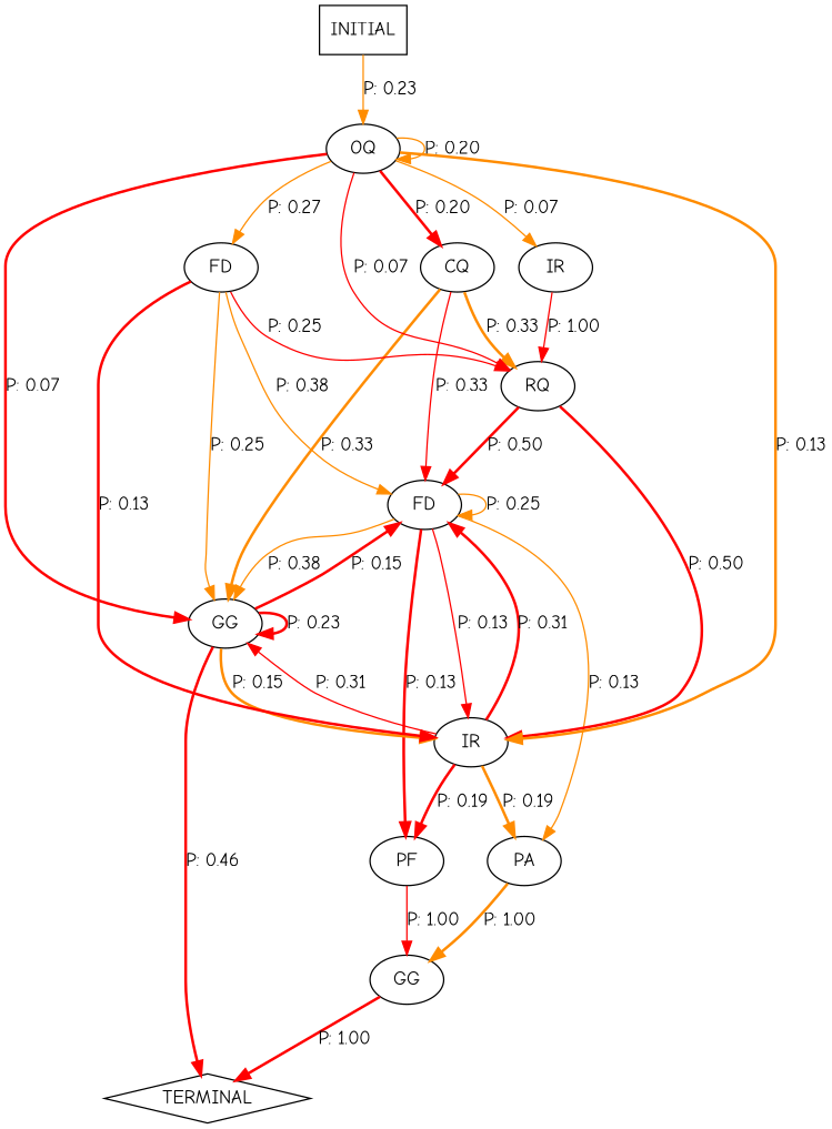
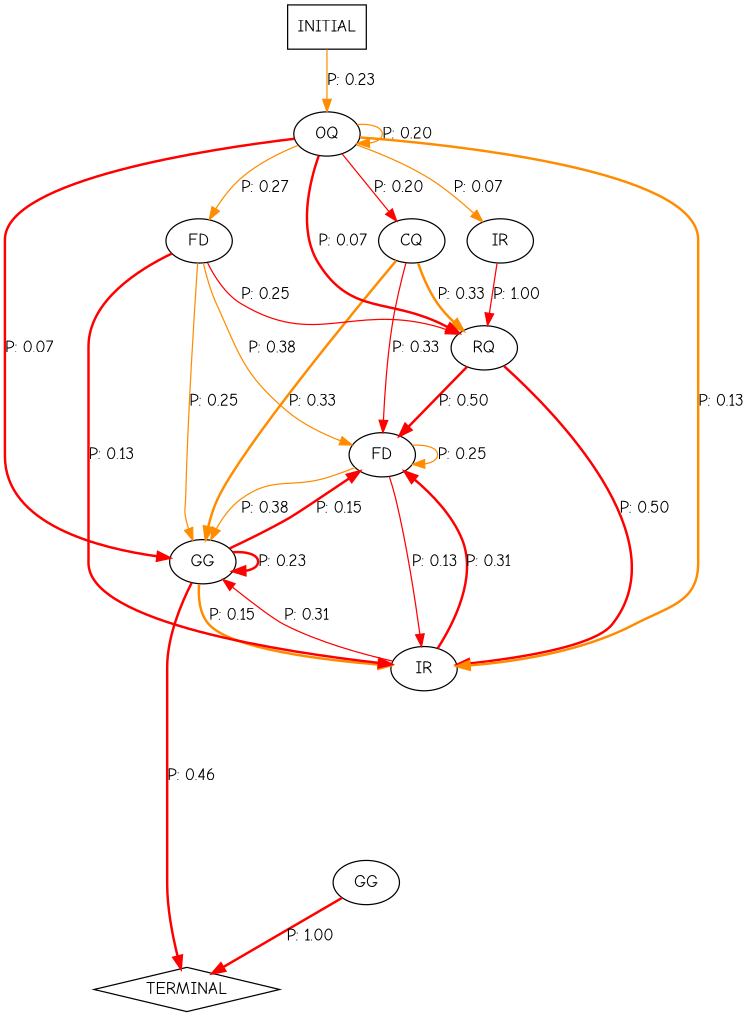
  digraph {
    fontname="Comic Neue"
    node [fontname="Comic Neue"]
    edge [color=red fontname="Comic Neue" style=bold]
    n1 [label=CQ]
    n2 [label=FD]
    n3 [label=GG]
    n4 [label=RQ]
    n5 [label=IR]
-   n6 [label=PA]
-   n7 [label=PF]
    n8 [label=TERMINAL shape=diamond]
    n9 [label=FD]
    n10 [label=GG]
    n11 [label=IR]
    n12 [label=OQ]
    n13 [label=INITIAL shape=box]
    n1 -> n2 [label="P: 0.33" style=solid]
    n1 -> n3 [color=darkorange label="P: 0.33"]
    n1 -> n4 [color=darkorange label="P: 0.33"]
    n2 -> n2 [color=darkorange label="P: 0.25" style=solid]
    n2 -> n3 [color=darkorange label="P: 0.38" style=solid]
    n2 -> n5 [label="P: 0.13" style=solid]
-   n2 -> n6 [color=darkorange label="P: 0.13" style=solid]
-   n2 -> n7 [label="P: 0.13"]
    n3 -> n2 [label="P: 0.15"]
    n3 -> n3 [label="P: 0.23"]
    n3 -> n5 [color=darkorange label="P: 0.15"]
    n3 -> n8 [label="P: 0.46"]
    n4 -> n2 [label="P: 0.50"]
    n4 -> n5 [label="P: 0.50"]
    n5 -> n2 [label="P: 0.31"]
    n5 -> n3 [label="P: 0.31" style=solid]
-   n5 -> n6 [color=darkorange label="P: 0.19"]
-   n5 -> n7 [label="P: 0.19"]
-   n6 -> n10 [color=darkorange label="P: 1.00"]
-   n7 -> n10 [label="P: 1.00" style=solid]
    n9 -> n2 [color=darkorange label="P: 0.38" style=solid]
    n9 -> n3 [color=darkorange label="P: 0.25" style=solid]
    n9 -> n4 [label="P: 0.25" style=solid]
    n9 -> n5 [label="P: 0.13"]
    n10 -> n8 [label="P: 1.00"]
    n11 -> n4 [label="P: 1.00" style=solid]
-   n12 -> n1 [label="P: 0.20"]
+   n12 -> n1 [label="P: 0.20" style=solid]
    n12 -> n3 [label="P: 0.07"]
-   n12 -> n4 [label="P: 0.07" style=solid]
+   n12 -> n4 [label="P: 0.07"]
    n12 -> n5 [color=darkorange label="P: 0.13"]
    n12 -> n9 [color=darkorange label="P: 0.27" style=solid]
    n12 -> n11 [color=darkorange label="P: 0.07" style=solid]
    n12 -> n12 [color=darkorange label="P: 0.20" style=solid]
    n13 -> n12 [color=darkorange label="P: 0.23" style=solid]
  }
